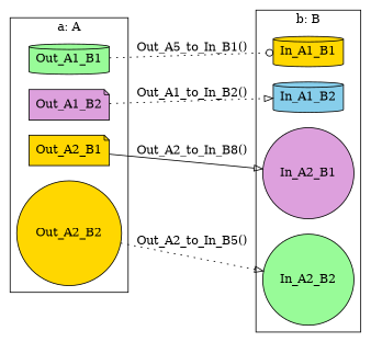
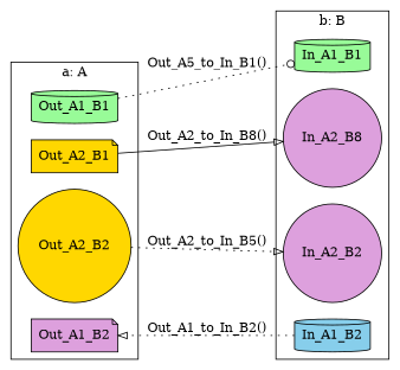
  digraph {
    rankdir=LR
    node [fillcolor=plum shape=cylinder style=filled]
    edge [arrowhead=onormal style=dotted]
    n1 [fillcolor=palegreen label=Out_A1_B1]
    n2 [label=Out_A1_B2 shape=note]
    n3 [fillcolor=gold label=Out_A2_B1 shape=note]
    n4 [fillcolor=gold label=Out_A2_B2 shape=circle]
-   n5 [fillcolor=gold label=In_A1_B1]
-   n6 [label=In_A2_B1 shape=circle]
+   n5 [fillcolor=palegreen label=In_A1_B1]
+   n6 [label=In_A2_B8 shape=circle]
    n7 [fillcolor=skyblue label=In_A1_B2]
-   n8 [fillcolor=palegreen label=In_A2_B2 shape=circle]
+   n8 [label=In_A2_B2 shape=circle]
    subgraph cluster_1 {
      label="a: A"
      n1
      n2
      n3
      n4
    }
    subgraph cluster_2 {
      label="b: B"
      n5
      n6
      n7
      n8
    }
    n1 -> n5 [arrowhead=odot label="Out_A5_to_In_B1()"]
-   n2 -> n7 [label="Out_A1_to_In_B2()"]
+   n7 -> n2 [label="Out_A1_to_In_B2()"]
    n3 -> n6 [label="Out_A2_to_In_B8()" style=solid]
    n4 -> n8 [label="Out_A2_to_In_B5()"]
  }
